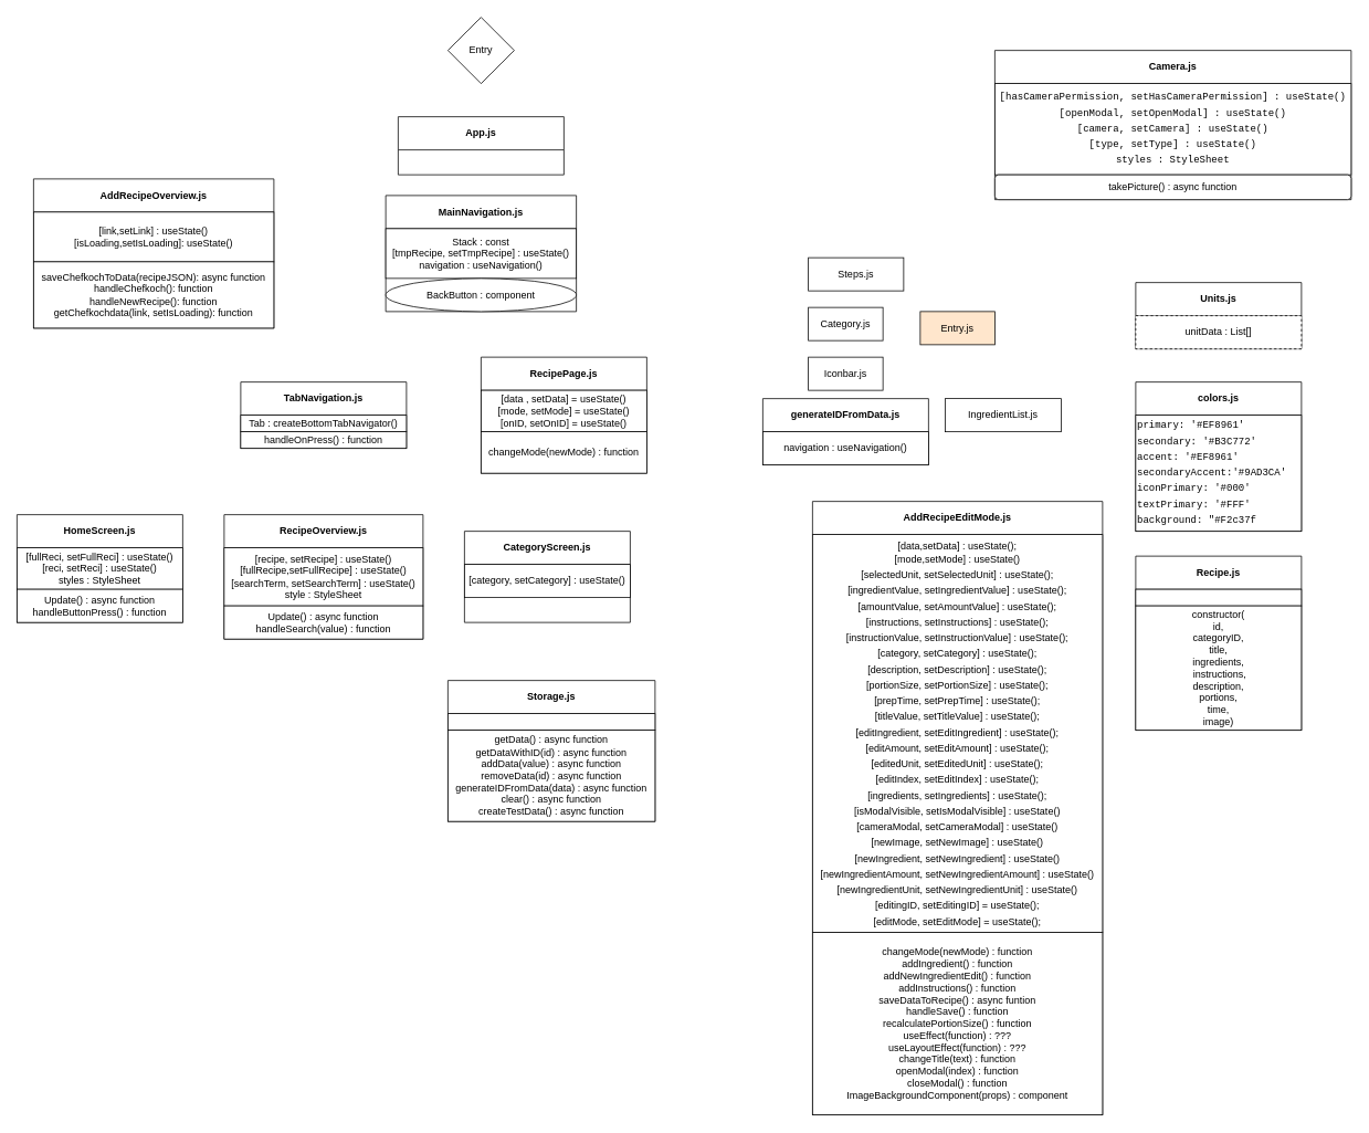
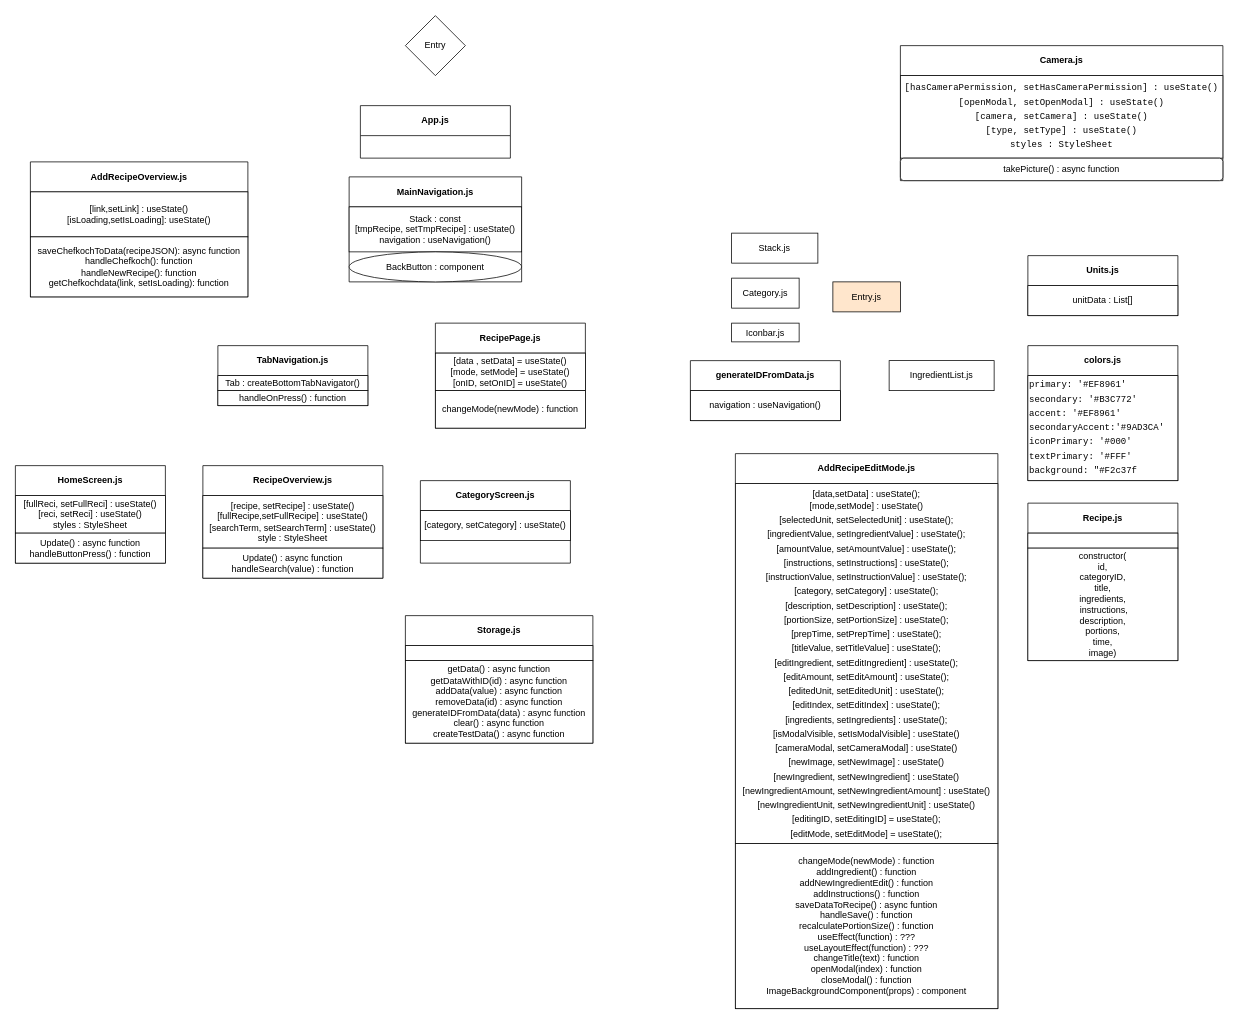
  <mxCell id="0" />
  <mxCell id="1" parent="0" />
  <mxCell id="2" value="&lt;div&gt;App.js&lt;/div&gt;" style="swimlane;whiteSpace=wrap;html=1;startSize=40;" vertex="1" parent="1"><mxGeometry x="480" y="140" width="200" height="70" as="geometry" /></mxCell>
  <mxCell id="3" value="MainNavigation.js" style="swimlane;whiteSpace=wrap;html=1;startSize=40;" vertex="1" parent="1"><mxGeometry x="465" y="235" width="230" height="140" as="geometry" /></mxCell>
  <mxCell id="4" value="&lt;div&gt;Stack : const&lt;/div&gt;&lt;div&gt;[tmpRecipe, setTmpRecipe] : useState()&lt;/div&gt;&lt;div&gt;navigation : useNavigation()&lt;/div&gt;" style="rounded=0;whiteSpace=wrap;html=1;" vertex="1" parent="3"><mxGeometry y="40" width="230" height="60" as="geometry" /></mxCell>
  <mxCell id="5" value="BackButton : component" style="ellipse;whiteSpace=wrap;html=1;" vertex="1" parent="3"><mxGeometry y="100" width="230" height="40" as="geometry" /></mxCell>
  <mxCell id="6" value="&lt;div&gt;TabNavigation.js&lt;/div&gt;" style="swimlane;whiteSpace=wrap;html=1;startSize=40;" vertex="1" parent="1"><mxGeometry x="290" y="460" width="200" height="80" as="geometry" /></mxCell>
  <mxCell id="7" value="&lt;div&gt;Tab : createBottomTabNavigator()&lt;/div&gt;" style="rounded=0;whiteSpace=wrap;html=1;" vertex="1" parent="6"><mxGeometry y="40" width="200" height="20" as="geometry" /></mxCell>
  <mxCell id="8" value="handleOnPress() : function" style="rounded=0;whiteSpace=wrap;html=1;" vertex="1" parent="6"><mxGeometry y="60" width="200" height="20" as="geometry" /></mxCell>
  <mxCell id="9" value="AddRecipeEditMode.js" style="swimlane;whiteSpace=wrap;html=1;startSize=40;" vertex="1" parent="1"><mxGeometry x="980" y="604" width="350" height="740" as="geometry" /></mxCell>
  <mxCell id="10" value="&lt;span style=&quot;font-size: 12px;&quot;&gt;&lt;/span&gt;&lt;span style=&quot;font-size: 12px;&quot;&gt;[data,setData] : useState();&lt;/span&gt;&lt;div style=&quot;font-size: 12px; line-height: 19px;&quot;&gt;&lt;div style=&quot;font-size: 12px;&quot;&gt;&lt;span style=&quot;font-size: 12px;&quot;&gt;[mode,setMode] : useState()&lt;/span&gt;&lt;/div&gt;&lt;div style=&quot;font-size: 12px;&quot;&gt;&lt;span style=&quot;font-size: 12px;&quot;&gt;[selectedUnit, setSelectedUnit] : useState();&lt;/span&gt;&lt;/div&gt;&lt;div style=&quot;font-size: 12px;&quot;&gt;&lt;span style=&quot;font-size: 12px;&quot;&gt;[ingredientValue, setIngredientValue] : useState();&lt;/span&gt;&lt;/div&gt;&lt;div style=&quot;font-size: 12px;&quot;&gt;&lt;span style=&quot;font-size: 12px;&quot;&gt;[amountValue, setAmountValue] : useState();&lt;/span&gt;&lt;/div&gt;&lt;div style=&quot;font-size: 12px;&quot;&gt;&lt;span style=&quot;font-size: 12px;&quot;&gt;[instructions, setInstructions] : useState();&lt;/span&gt;&lt;/div&gt;&lt;div style=&quot;font-size: 12px;&quot;&gt;&lt;span style=&quot;font-size: 12px;&quot;&gt;[instructionValue, setInstructionValue] : useState();&lt;/span&gt;&lt;/div&gt;&lt;div style=&quot;font-size: 12px;&quot;&gt;&lt;span style=&quot;font-size: 12px;&quot;&gt;[category, setCategory] : useState();&lt;/span&gt;&lt;/div&gt;&lt;div style=&quot;font-size: 12px;&quot;&gt;&lt;span style=&quot;font-size: 12px;&quot;&gt;[description, setDescription] : useState();&lt;/span&gt;&lt;/div&gt;&lt;div style=&quot;font-size: 12px;&quot;&gt;&lt;span style=&quot;font-size: 12px;&quot;&gt;[portionSize, setPortionSize] : useState();&lt;/span&gt;&lt;/div&gt;&lt;div style=&quot;font-size: 12px;&quot;&gt;&lt;span style=&quot;font-size: 12px;&quot;&gt;[prepTime, setPrepTime] : useState();&lt;/span&gt;&lt;/div&gt;&lt;div style=&quot;font-size: 12px;&quot;&gt;&lt;span style=&quot;font-size: 12px;&quot;&gt;[titleValue, setTitleValue] : useState();&lt;/span&gt;&lt;/div&gt;&lt;div style=&quot;font-size: 12px;&quot;&gt;&lt;span style=&quot;font-size: 12px;&quot;&gt;[editIngredient, setEditIngredient] : useState();&lt;/span&gt;&lt;/div&gt;&lt;div style=&quot;font-size: 12px;&quot;&gt;&lt;span style=&quot;font-size: 12px;&quot;&gt;[editAmount, setEditAmount] : useState();&lt;/span&gt;&lt;/div&gt;&lt;div style=&quot;font-size: 12px;&quot;&gt;&lt;span style=&quot;font-size: 12px;&quot;&gt;[editedUnit, setEditedUnit] : useState();&lt;/span&gt;&lt;/div&gt;&lt;div style=&quot;font-size: 12px;&quot;&gt;&lt;span style=&quot;font-size: 12px;&quot;&gt;[editIndex, setEditIndex] : useState();&lt;/span&gt;&lt;/div&gt;&lt;div style=&quot;font-size: 12px;&quot;&gt;&lt;span style=&quot;font-size: 12px;&quot;&gt;[ingredients, setIngredients] : useState();&lt;/span&gt;&lt;/div&gt;&lt;div style=&quot;font-size: 12px;&quot;&gt;&lt;span style=&quot;font-size: 12px;&quot;&gt;[isModalVisible, setIsModalVisible] : useState()&lt;/span&gt;&lt;/div&gt;&lt;div style=&quot;font-size: 12px;&quot;&gt;&lt;span style=&quot;font-size: 12px;&quot;&gt;[cameraModal, setCameraModal] : useState()&lt;/span&gt;&lt;/div&gt;&lt;div style=&quot;font-size: 12px;&quot;&gt;&lt;span style=&quot;font-size: 12px;&quot;&gt;[newImage, setNewImage] : useState()&lt;/span&gt;&lt;/div&gt;&lt;/div&gt;&lt;span style=&quot;font-size: 12px;&quot;&gt;&lt;/span&gt;&lt;div style=&quot;font-size: 12px; line-height: 19px;&quot;&gt;&lt;div style=&quot;font-size: 12px;&quot;&gt;&lt;span style=&quot;font-size: 12px;&quot;&gt;[newIngredient, setNewIngredient] : useState()&lt;/span&gt;&lt;/div&gt;&lt;div style=&quot;font-size: 12px;&quot;&gt;&lt;span style=&quot;font-size: 12px;&quot;&gt;[newIngredientAmount, setNewIngredientAmount] : useState()&lt;/span&gt;&lt;/div&gt;&lt;div style=&quot;font-size: 12px;&quot;&gt;&lt;span style=&quot;font-size: 12px;&quot;&gt;[newIngredientUnit, setNewIngredientUnit] : useState()&lt;/span&gt;&lt;/div&gt;&lt;span style=&quot;font-size: 12px;&quot;&gt;&lt;/span&gt;&lt;div style=&quot;font-size: 12px;&quot;&gt;&lt;span style=&quot;font-size: 12px;&quot;&gt;[editingID, setEditingID] = useState();&lt;/span&gt;&lt;/div&gt;&lt;span style=&quot;font-size: 12px;&quot;&gt;&lt;/span&gt;&lt;div style=&quot;font-size: 12px;&quot;&gt;&lt;span style=&quot;font-size: 12px;&quot;&gt;[editMode, setEditMode] = useState();&lt;/span&gt;&lt;/div&gt;&lt;/div&gt;" style="rounded=0;whiteSpace=wrap;html=1;labelBackgroundColor=none;align=center;verticalAlign=top;fontColor=default;fontStyle=0;fontFamily=Helvetica;fontSize=12;" vertex="1" parent="9"><mxGeometry y="40" width="350" height="480" as="geometry" /></mxCell>
  <mxCell id="11" value="&lt;div&gt;changeMode(newMode) : function&lt;/div&gt;&lt;div&gt;addIngredient() : function&lt;/div&gt;&lt;div&gt;addNewIngredientEdit() : function&lt;/div&gt;&lt;div&gt;addInstructions() : function&lt;/div&gt;&lt;div&gt;saveDataToRecipe() : async funtion&lt;/div&gt;&lt;div&gt;handleSave() : function&lt;/div&gt;&lt;div&gt;recalculatePortionSize() : function&lt;/div&gt;&lt;div&gt;useEffect(function) : ???&lt;/div&gt;&lt;div&gt;useLayoutEffect(function) : ???&lt;/div&gt;&lt;div&gt;changeTitle(text) : function&lt;/div&gt;&lt;div&gt;openModal(index) : function&lt;/div&gt;&lt;div&gt;closeModal() : function&lt;/div&gt;&lt;div&gt;ImageBackgroundComponent(props) : component&lt;br&gt;&lt;/div&gt;" style="rounded=0;whiteSpace=wrap;html=1;" vertex="1" parent="9"><mxGeometry y="520" width="350" height="220" as="geometry" /></mxCell>
  <mxCell id="12" value="&lt;div&gt;AddRecipeOverview.js&lt;/div&gt;" style="swimlane;whiteSpace=wrap;html=1;startSize=40;" vertex="1" parent="1"><mxGeometry x="40" y="215" width="290" height="180" as="geometry" /></mxCell>
  <mxCell id="13" value="&lt;div&gt;[link,setLink] : useState()&lt;/div&gt;&lt;div&gt;[isLoading,setIsLoading]: useState()&lt;br&gt;&lt;/div&gt;" style="rounded=0;whiteSpace=wrap;html=1;" vertex="1" parent="12"><mxGeometry y="40" width="290" height="60" as="geometry" /></mxCell>
  <mxCell id="14" value="&lt;div&gt;saveChefkochToData(recipeJSON): async function&lt;/div&gt;&lt;div&gt;handleChefkoch(): function&lt;/div&gt;&lt;div&gt;handleNewRecipe(): function&lt;/div&gt;&lt;div&gt;getChefkochdata(link, setIsLoading): function&lt;br&gt;&lt;/div&gt;" style="rounded=0;whiteSpace=wrap;html=1;" vertex="1" parent="12"><mxGeometry y="100" width="290" height="80" as="geometry" /></mxCell>
  <mxCell id="15" value="&lt;div&gt;RecipePage.js&lt;/div&gt;" style="swimlane;whiteSpace=wrap;html=1;startSize=40;" vertex="1" parent="1"><mxGeometry x="580" y="430" width="200" height="140" as="geometry" /></mxCell>
  <mxCell id="16" value="&lt;div&gt;[data , setData] = useState()&lt;/div&gt;&lt;div&gt;[mode, setMode] = useState()&lt;/div&gt;&lt;div&gt;[onID, setOnID] = useState()&lt;br&gt;&lt;/div&gt;" style="rounded=0;whiteSpace=wrap;html=1;" vertex="1" parent="15"><mxGeometry y="40" width="200" height="50" as="geometry" /></mxCell>
  <mxCell id="17" value="&lt;div&gt;changeMode(newMode) : function&lt;/div&gt;" style="rounded=0;whiteSpace=wrap;html=1;" vertex="1" parent="15"><mxGeometry y="90" width="200" height="50" as="geometry" /></mxCell>
  <mxCell id="18" value="&lt;div&gt;HomeScreen.js&lt;/div&gt;" style="swimlane;whiteSpace=wrap;html=1;startSize=40;" vertex="1" parent="1"><mxGeometry x="20" y="620" width="200" height="130" as="geometry" /></mxCell>
  <mxCell id="19" value="&lt;div&gt;[fullReci, setFullReci] : useState()&lt;/div&gt;&lt;div&gt;[reci, setReci] : useState()&lt;br&gt;&lt;/div&gt;&lt;div&gt;styles : StyleSheet&lt;br&gt;&lt;/div&gt;" style="rounded=0;whiteSpace=wrap;html=1;" vertex="1" parent="18"><mxGeometry y="40" width="200" height="50" as="geometry" /></mxCell>
  <mxCell id="20" value="&lt;div&gt;Update() : async function&lt;/div&gt;&lt;div&gt;handleButtonPress() : function&lt;br&gt;&lt;/div&gt;" style="rounded=0;whiteSpace=wrap;html=1;" vertex="1" parent="18"><mxGeometry y="90" width="200" height="40" as="geometry" /></mxCell>
  <mxCell id="21" value="&lt;div&gt;RecipeOverview.js&lt;/div&gt;" style="swimlane;whiteSpace=wrap;html=1;startSize=40;" vertex="1" parent="1"><mxGeometry x="270" y="620" width="240" height="150" as="geometry" /></mxCell>
  <mxCell id="22" value="&lt;div&gt;[recipe, setRecipe] : useState()&lt;/div&gt;&lt;div&gt;[fullRecipe,setFullRecipe] : useState()&lt;br&gt;&lt;/div&gt;&lt;div&gt;[searchTerm, setSearchTerm] : useState()&lt;/div&gt;&lt;div&gt;style : StyleSheet&lt;br&gt;&lt;/div&gt;" style="rounded=0;whiteSpace=wrap;html=1;" vertex="1" parent="21"><mxGeometry y="40" width="240" height="70" as="geometry" /></mxCell>
  <mxCell id="23" value="&lt;div&gt;Update() : async function&lt;/div&gt;&lt;div&gt;handleSearch(value) : function&lt;br&gt;&lt;/div&gt;" style="rounded=0;whiteSpace=wrap;html=1;" vertex="1" parent="21"><mxGeometry y="110" width="240" height="40" as="geometry" /></mxCell>
  <mxCell id="24" value="Storage.js" style="swimlane;whiteSpace=wrap;html=1;startSize=40;" vertex="1" parent="1"><mxGeometry x="540" y="820" width="250" height="170" as="geometry" /></mxCell>
  <mxCell id="25" value="" style="rounded=0;whiteSpace=wrap;html=1;" vertex="1" parent="24"><mxGeometry y="40" width="250" height="20" as="geometry" /></mxCell>
  <mxCell id="26" value="&lt;div&gt;getData() : async function&lt;/div&gt;&lt;div&gt;getDataWithID(id) : async function&lt;/div&gt;&lt;div&gt;addData(value) : async function&lt;/div&gt;&lt;div&gt;removeData(id) : async function&lt;/div&gt;&lt;div&gt;generateIDFromData(data) : async function&lt;/div&gt;&lt;div&gt;clear() : async function&lt;/div&gt;&lt;div&gt;createTestData() : async function&lt;br&gt;&lt;/div&gt;" style="rounded=0;whiteSpace=wrap;html=1;" vertex="1" parent="24"><mxGeometry y="60" width="250" height="110" as="geometry" /></mxCell>
  <mxCell id="27" value="Camera.js" style="swimlane;whiteSpace=wrap;html=1;startSize=40;" vertex="1" parent="1"><mxGeometry x="1200" y="60" width="430" height="180" as="geometry" /></mxCell>
  <mxCell id="28" value="&lt;div style=&quot;font-family: Consolas, &amp;quot;Courier New&amp;quot;, monospace; font-weight: normal; font-size: 12px; line-height: 19px;&quot;&gt;&lt;div style=&quot;font-size: 12px;&quot;&gt;&lt;span style=&quot;font-size: 12px;&quot;&gt;[&lt;/span&gt;&lt;span style=&quot;font-size: 12px;&quot;&gt;hasCameraPermission&lt;/span&gt;&lt;span style=&quot;font-size: 12px;&quot;&gt;, &lt;/span&gt;&lt;span style=&quot;font-size: 12px;&quot;&gt;setHasCameraPermission&lt;/span&gt;&lt;span style=&quot;font-size: 12px;&quot;&gt;] &lt;/span&gt;:&lt;span style=&quot;font-size: 12px;&quot;&gt; &lt;/span&gt;&lt;span style=&quot;font-size: 12px;&quot;&gt;useState&lt;/span&gt;&lt;span style=&quot;font-size: 12px;&quot;&gt;(&lt;/span&gt;&lt;span style=&quot;font-size: 12px;&quot;&gt;)&lt;/span&gt;&lt;/div&gt;&lt;div style=&quot;font-size: 12px;&quot;&gt;&lt;span style=&quot;font-size: 12px;&quot;&gt;[&lt;/span&gt;&lt;span style=&quot;font-size: 12px;&quot;&gt;openModal&lt;/span&gt;&lt;span style=&quot;font-size: 12px;&quot;&gt;, &lt;/span&gt;&lt;span style=&quot;font-size: 12px;&quot;&gt;setOpenModal&lt;/span&gt;&lt;span style=&quot;font-size: 12px;&quot;&gt;] &lt;/span&gt;:&lt;span style=&quot;font-size: 12px;&quot;&gt; &lt;/span&gt;&lt;span style=&quot;font-size: 12px;&quot;&gt;useState&lt;/span&gt;&lt;span style=&quot;font-size: 12px;&quot;&gt;(&lt;/span&gt;&lt;span style=&quot;font-size: 12px;&quot;&gt;)&lt;/span&gt;&lt;/div&gt;&lt;div style=&quot;font-size: 12px;&quot;&gt;&lt;span style=&quot;font-size: 12px;&quot;&gt;[&lt;/span&gt;&lt;span style=&quot;font-size: 12px;&quot;&gt;camera&lt;/span&gt;&lt;span style=&quot;font-size: 12px;&quot;&gt;, &lt;/span&gt;&lt;span style=&quot;font-size: 12px;&quot;&gt;setCamera&lt;/span&gt;&lt;span style=&quot;font-size: 12px;&quot;&gt;] &lt;/span&gt;:&lt;span style=&quot;font-size: 12px;&quot;&gt; &lt;/span&gt;&lt;span style=&quot;font-size: 12px;&quot;&gt;useState&lt;/span&gt;&lt;span style=&quot;font-size: 12px;&quot;&gt;(&lt;/span&gt;&lt;span style=&quot;font-size: 12px;&quot;&gt;)&lt;/span&gt;&lt;/div&gt;&lt;div style=&quot;font-size: 12px;&quot;&gt;&lt;span style=&quot;font-size: 12px;&quot;&gt;[&lt;/span&gt;&lt;span style=&quot;font-size: 12px;&quot;&gt;type&lt;/span&gt;&lt;span style=&quot;font-size: 12px;&quot;&gt;, &lt;/span&gt;&lt;span style=&quot;font-size: 12px;&quot;&gt;setType&lt;/span&gt;&lt;span style=&quot;font-size: 12px;&quot;&gt;] &lt;/span&gt;:&lt;span style=&quot;font-size: 12px;&quot;&gt; &lt;/span&gt;&lt;span style=&quot;font-size: 12px;&quot;&gt;useState&lt;/span&gt;&lt;span style=&quot;font-size: 12px;&quot;&gt;(&lt;/span&gt;&lt;span style=&quot;font-size: 12px;&quot;&gt;)&lt;/span&gt;&lt;/div&gt;&lt;div style=&quot;font-size: 12px;&quot;&gt;&lt;span style=&quot;font-size: 12px;&quot;&gt;styles : StyleSheet&lt;br&gt;&lt;/span&gt;&lt;/div&gt;&lt;/div&gt;" style="rounded=0;whiteSpace=wrap;html=1;fontColor=default;labelBackgroundColor=none;labelBorderColor=none;align=center;fontSize=12;" vertex="1" parent="27"><mxGeometry y="40" width="430" height="110" as="geometry" /></mxCell>
  <mxCell id="29" value="&lt;div&gt;takePicture() : async function&lt;/div&gt;" style="whiteSpace=wrap;html=1;rounded=1;" vertex="1" parent="27"><mxGeometry y="150" width="430" height="30" as="geometry" /></mxCell>
  <mxCell id="30" value="Recipe.js" style="swimlane;whiteSpace=wrap;html=1;startSize=40;" vertex="1" parent="1"><mxGeometry x="1370" y="670" width="200" height="210" as="geometry" /></mxCell>
  <mxCell id="31" value="" style="rounded=0;whiteSpace=wrap;html=1;labelBackgroundColor=none;" vertex="1" parent="30"><mxGeometry y="40" width="200" height="20" as="geometry" /></mxCell>
  <mxCell id="32" value="&lt;div&gt;constructor(&lt;/div&gt;&lt;div&gt;id,&lt;/div&gt;&lt;div&gt;categoryID,&lt;/div&gt;&lt;div&gt;title,&lt;/div&gt;&lt;div&gt;ingredients,&lt;/div&gt;&lt;div&gt;&amp;nbsp;instructions,&lt;/div&gt;&lt;div&gt;description,&lt;/div&gt;&lt;div&gt;portions,&lt;/div&gt;&lt;div&gt;time,&lt;/div&gt;&lt;div&gt;image)&lt;/div&gt;" style="rounded=0;whiteSpace=wrap;html=1;" vertex="1" parent="30"><mxGeometry y="60" width="200" height="150" as="geometry" /></mxCell>
  <mxCell id="33" value="&lt;div&gt;Units.js&lt;/div&gt;" style="swimlane;whiteSpace=wrap;html=1;startSize=40;" vertex="1" parent="1"><mxGeometry x="1370" y="340" width="200" height="80" as="geometry" /></mxCell>
- <mxCell id="34" value="unitData : List[]" style="whiteSpace=wrap;html=1;dashed=1;" vertex="1" parent="33"><mxGeometry y="40" width="200" height="40" as="geometry" /></mxCell>
+ <mxCell id="34" value="unitData : List[]" style="whiteSpace=wrap;html=1;" vertex="1" parent="33"><mxGeometry y="40" width="200" height="40" as="geometry" /></mxCell>
  <mxCell id="35" value="&lt;div&gt;Entry&lt;/div&gt;" style="rhombus;whiteSpace=wrap;html=1;" vertex="1" parent="1"><mxGeometry x="540" width="80" height="80" as="geometry" y="20" /></mxCell>
  <mxCell id="36" value="colors.js" style="swimlane;whiteSpace=wrap;html=1;startSize=40;" vertex="1" parent="1"><mxGeometry x="1370" y="460" width="200" height="180" as="geometry" /></mxCell>
  <mxCell id="37" value="&lt;div style=&quot;font-family: Consolas, &amp;quot;Courier New&amp;quot;, monospace; font-weight: normal; line-height: 19px;&quot;&gt;&lt;div&gt;&lt;span style=&quot;&quot;&gt;primary&lt;/span&gt;&lt;span style=&quot;&quot;&gt;: &lt;/span&gt;&lt;span style=&quot;&quot;&gt;'#EF8961'&lt;/span&gt;&lt;/div&gt;&lt;div&gt;&lt;span style=&quot;&quot;&gt;secondary&lt;/span&gt;&lt;span style=&quot;&quot;&gt;: &lt;/span&gt;&lt;span style=&quot;&quot;&gt;'#B3C772'&lt;/span&gt;&lt;/div&gt;&lt;div&gt;&lt;span style=&quot;&quot;&gt;accent&lt;/span&gt;&lt;span style=&quot;&quot;&gt;: &lt;/span&gt;&lt;span style=&quot;&quot;&gt;'#EF8961'&lt;/span&gt;&lt;/div&gt;&lt;div&gt;&lt;span style=&quot;&quot;&gt;secondaryAccent&lt;/span&gt;&lt;span style=&quot;&quot;&gt;:&lt;/span&gt;&lt;span style=&quot;&quot;&gt;'#9AD3CA'&lt;/span&gt;&lt;/div&gt;&lt;div&gt;&lt;span style=&quot;&quot;&gt;iconPrimary&lt;/span&gt;&lt;span style=&quot;&quot;&gt;: &lt;/span&gt;&lt;span style=&quot;&quot;&gt;'#000'&lt;/span&gt;&lt;/div&gt;&lt;div&gt;&lt;span style=&quot;&quot;&gt;textPrimary&lt;/span&gt;&lt;span style=&quot;&quot;&gt;: &lt;/span&gt;&lt;span style=&quot;&quot;&gt;'#FFF'&lt;/span&gt;&lt;/div&gt;&lt;div&gt;&lt;span style=&quot;&quot;&gt;background&lt;/span&gt;&lt;span style=&quot;&quot;&gt;: &lt;/span&gt;&lt;span style=&quot;&quot;&gt;&quot;#F2c37f&lt;/span&gt;&lt;/div&gt;&lt;/div&gt;" style="rounded=0;whiteSpace=wrap;html=1;fontColor=default;labelBackgroundColor=none;labelBorderColor=none;align=left;" vertex="1" parent="36"><mxGeometry y="40" width="200" height="140" as="geometry" /></mxCell>
  <mxCell id="38" value="CategoryScreen.js" style="swimlane;whiteSpace=wrap;html=1;startSize=40;" vertex="1" parent="1"><mxGeometry x="560" y="640" width="200" height="110" as="geometry" /></mxCell>
  <mxCell id="39" value="[category, setCategory] : useState()" style="rounded=0;whiteSpace=wrap;html=1;" vertex="1" parent="38"><mxGeometry y="40" width="200" height="40" as="geometry" /></mxCell>
  <mxCell id="40" value="Category.js" style="rounded=0;whiteSpace=wrap;html=1;" vertex="1" parent="1"><mxGeometry x="975" y="370" width="90" height="40" as="geometry" /></mxCell>
- <mxCell id="41" value="Iconbar.js" style="rounded=0;whiteSpace=wrap;html=1;" vertex="1" parent="1"><mxGeometry x="975" y="430" width="90" height="40" as="geometry" /></mxCell>
+ <mxCell id="41" value="Iconbar.js" style="rounded=0;whiteSpace=wrap;html=1;" vertex="1" parent="1"><mxGeometry x="975" y="430" width="90" height="25" as="geometry" /></mxCell>
  <mxCell id="42" value="&lt;div&gt;generateIDFromData.js&lt;br&gt;&lt;/div&gt;" style="swimlane;whiteSpace=wrap;html=1;startSize=40;" vertex="1" parent="1"><mxGeometry x="920" y="480" width="200" height="80" as="geometry" /></mxCell>
  <mxCell id="43" value="navigation : useNavigation()" style="rounded=0;whiteSpace=wrap;html=1;" vertex="1" parent="42"><mxGeometry y="40" width="200" height="40" as="geometry" /></mxCell>
- <mxCell id="44" value="&lt;div&gt;Steps.js&lt;/div&gt;" style="rounded=0;whiteSpace=wrap;html=1;" vertex="1" parent="1"><mxGeometry x="975" y="310" width="115" height="40" as="geometry" /></mxCell>
+ <mxCell id="44" value="&lt;div&gt;Stack.js&lt;/div&gt;" style="rounded=0;whiteSpace=wrap;html=1;" vertex="1" parent="1"><mxGeometry x="975" y="310" width="115" height="40" as="geometry" /></mxCell>
  <mxCell id="45" value="Entry.js" style="rounded=0;whiteSpace=wrap;html=1;fillColor=#ffe6cc;" vertex="1" parent="1"><mxGeometry x="1110" y="375" width="90" height="40" as="geometry" /></mxCell>
- <mxCell id="46" value="&lt;div&gt;IngredientList.js&lt;/div&gt;" style="rounded=0;whiteSpace=wrap;html=1;" vertex="1" parent="1"><mxGeometry x="1140" y="480" width="140" height="40" as="geometry" /></mxCell>
+ <mxCell id="46" value="&lt;div&gt;IngredientList.js&lt;/div&gt;" style="rounded=0;whiteSpace=wrap;html=1;" vertex="1" parent="1"><mxGeometry x="1185" y="480" width="140" height="40" as="geometry" /></mxCell>
